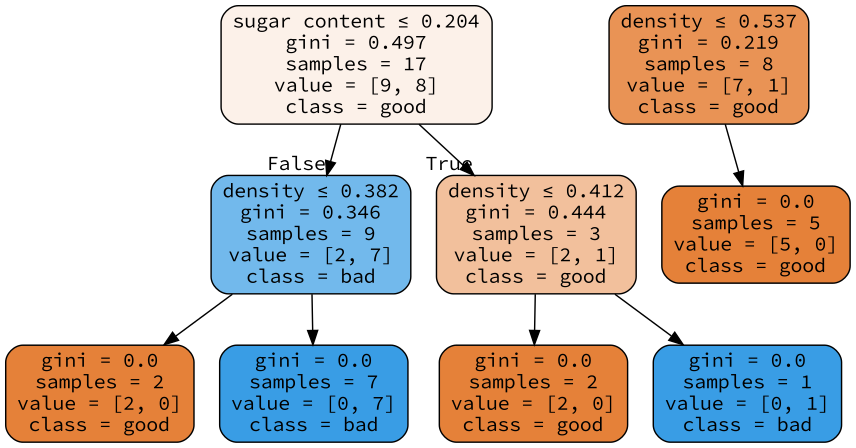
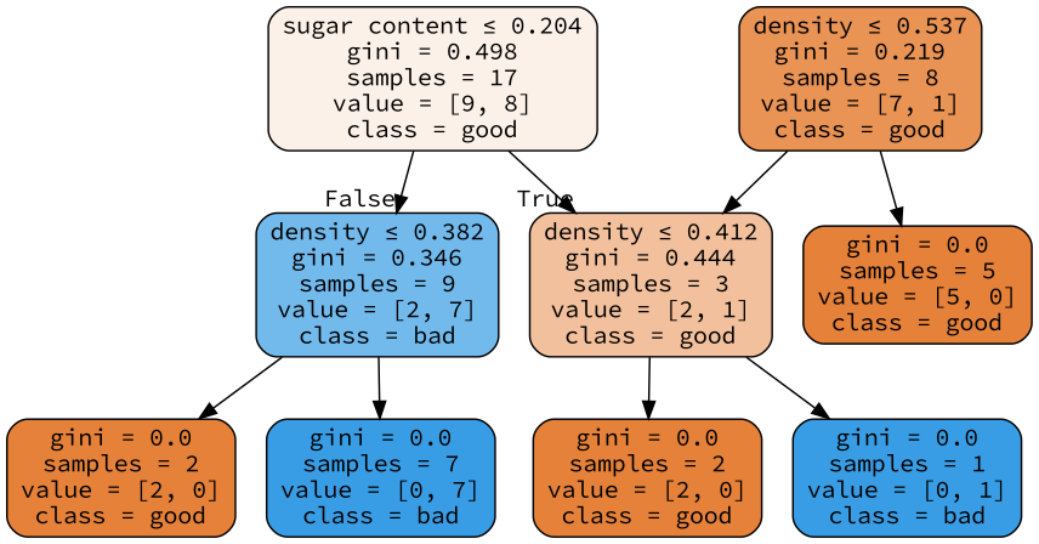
  digraph {
    fontname="Source Code Pro"
    node [color=black fillcolor="#e58139" fontname="Source Code Pro" shape=box style="filled, rounded"]
    edge [fontname="Source Code Pro"]
-   n1 [fillcolor="#fcf1e9" label=<sugar content &le; 0.204<br/>gini = 0.497<br/>samples = 17<br/>value = [9, 8]<br/>class = good>]
+   n1 [fillcolor="#fcf1e9" label=<sugar content &le; 0.204<br/>gini = 0.498<br/>samples = 17<br/>value = [9, 8]<br/>class = good>]
    n2 [fillcolor="#72b9ec" label=<density &le; 0.382<br/>gini = 0.346<br/>samples = 9<br/>value = [2, 7]<br/>class = bad>]
    n3 [fillcolor="#f2c09c" label=<density &le; 0.412<br/>gini = 0.444<br/>samples = 3<br/>value = [2, 1]<br/>class = good>]
    n4 [fillcolor="#e99355" label=<density &le; 0.537<br/>gini = 0.219<br/>samples = 8<br/>value = [7, 1]<br/>class = good>]
    n5 [label=<gini = 0.0<br/>samples = 5<br/>value = [5, 0]<br/>class = good>]
    n6 [label=<gini = 0.0<br/>samples = 2<br/>value = [2, 0]<br/>class = good>]
    n7 [fillcolor="#399de5" label=<gini = 0.0<br/>samples = 7<br/>value = [0, 7]<br/>class = bad>]
    n8 [label=<gini = 0.0<br/>samples = 2<br/>value = [2, 0]<br/>class = good>]
    n9 [fillcolor="#399de5" label=<gini = 0.0<br/>samples = 1<br/>value = [0, 1]<br/>class = bad>]
    n1 -> n2 [headlabel=False labelangle=-45 labeldistance=2.5]
    n1 -> n3 [headlabel=True labelangle=45 labeldistance=2.5]
    n2 -> n6
    n2 -> n7
    n3 -> n8
    n3 -> n9
+   n4 -> n3
    n4 -> n5
  }
